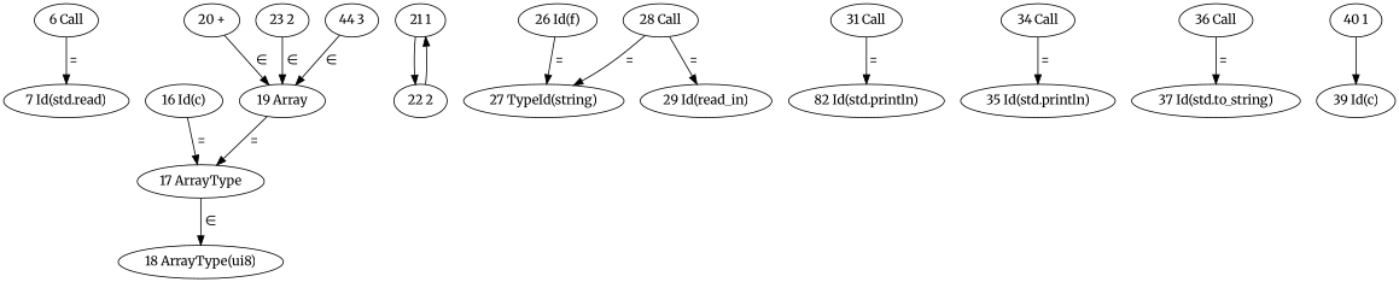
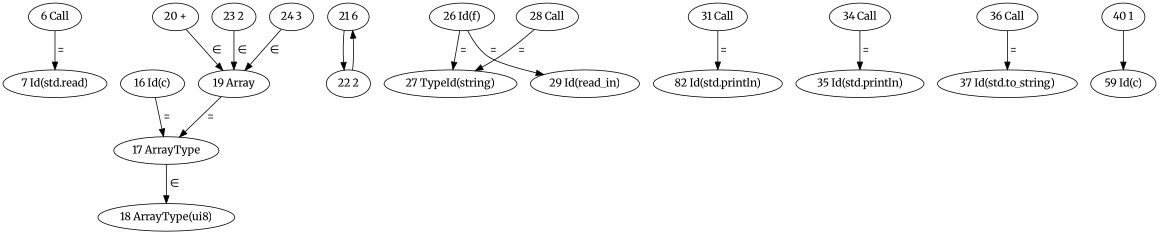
  digraph {
    fontname=Merriweather
    node [fontname=Merriweather]
    edge [fontname=Merriweather]
    "6 Call"
    "7 Id(std.read)"
    "16 Id(c)"
    "17 ArrayType"
    n5 [label="18 ArrayType(ui8)"]
    "19 Array"
    "20 +"
-   "21 1"
+   "21 1" [label="21 6"]
    "22 2"
    "23 2"
-   "24 3" [label="44 3"]
+   "24 3"
    "26 Id(f)"
    "27 TypeId(string)"
    "28 Call"
    "29 Id(read_in)"
    n16 [label="82 Id(std.println)"]
    "31 Call"
    "34 Call"
    "35 Id(std.println)"
    "36 Call"
    "37 Id(std.to_string)"
    "40 1"
-   "39 Id(c)"
+   "39 Id(c)" [label="59 Id(c)"]
    "6 Call" -> "7 Id(std.read)" [label=" ="]
    "16 Id(c)" -> "17 ArrayType" [label=" ="]
    "17 ArrayType" -> n5 [label=" ∈"]
    "19 Array" -> "17 ArrayType" [label=" ="]
    "20 +" -> "19 Array" [label=" ∈"]
    "21 1" -> "22 2"
    "22 2" -> "21 1"
    "23 2" -> "19 Array" [label=" ∈"]
    "24 3" -> "19 Array" [label=" ∈"]
    "26 Id(f)" -> "27 TypeId(string)" [label=" ="]
    "28 Call" -> "27 TypeId(string)" [label=" ="]
-   "28 Call" -> "29 Id(read_in)" [label=" ="]
+   "26 Id(f)" -> "29 Id(read_in)" [label=" ="]
    "31 Call" -> n16 [label=" ="]
    "34 Call" -> "35 Id(std.println)" [label=" ="]
    "36 Call" -> "37 Id(std.to_string)" [label=" ="]
    "40 1" -> "39 Id(c)"
  }
